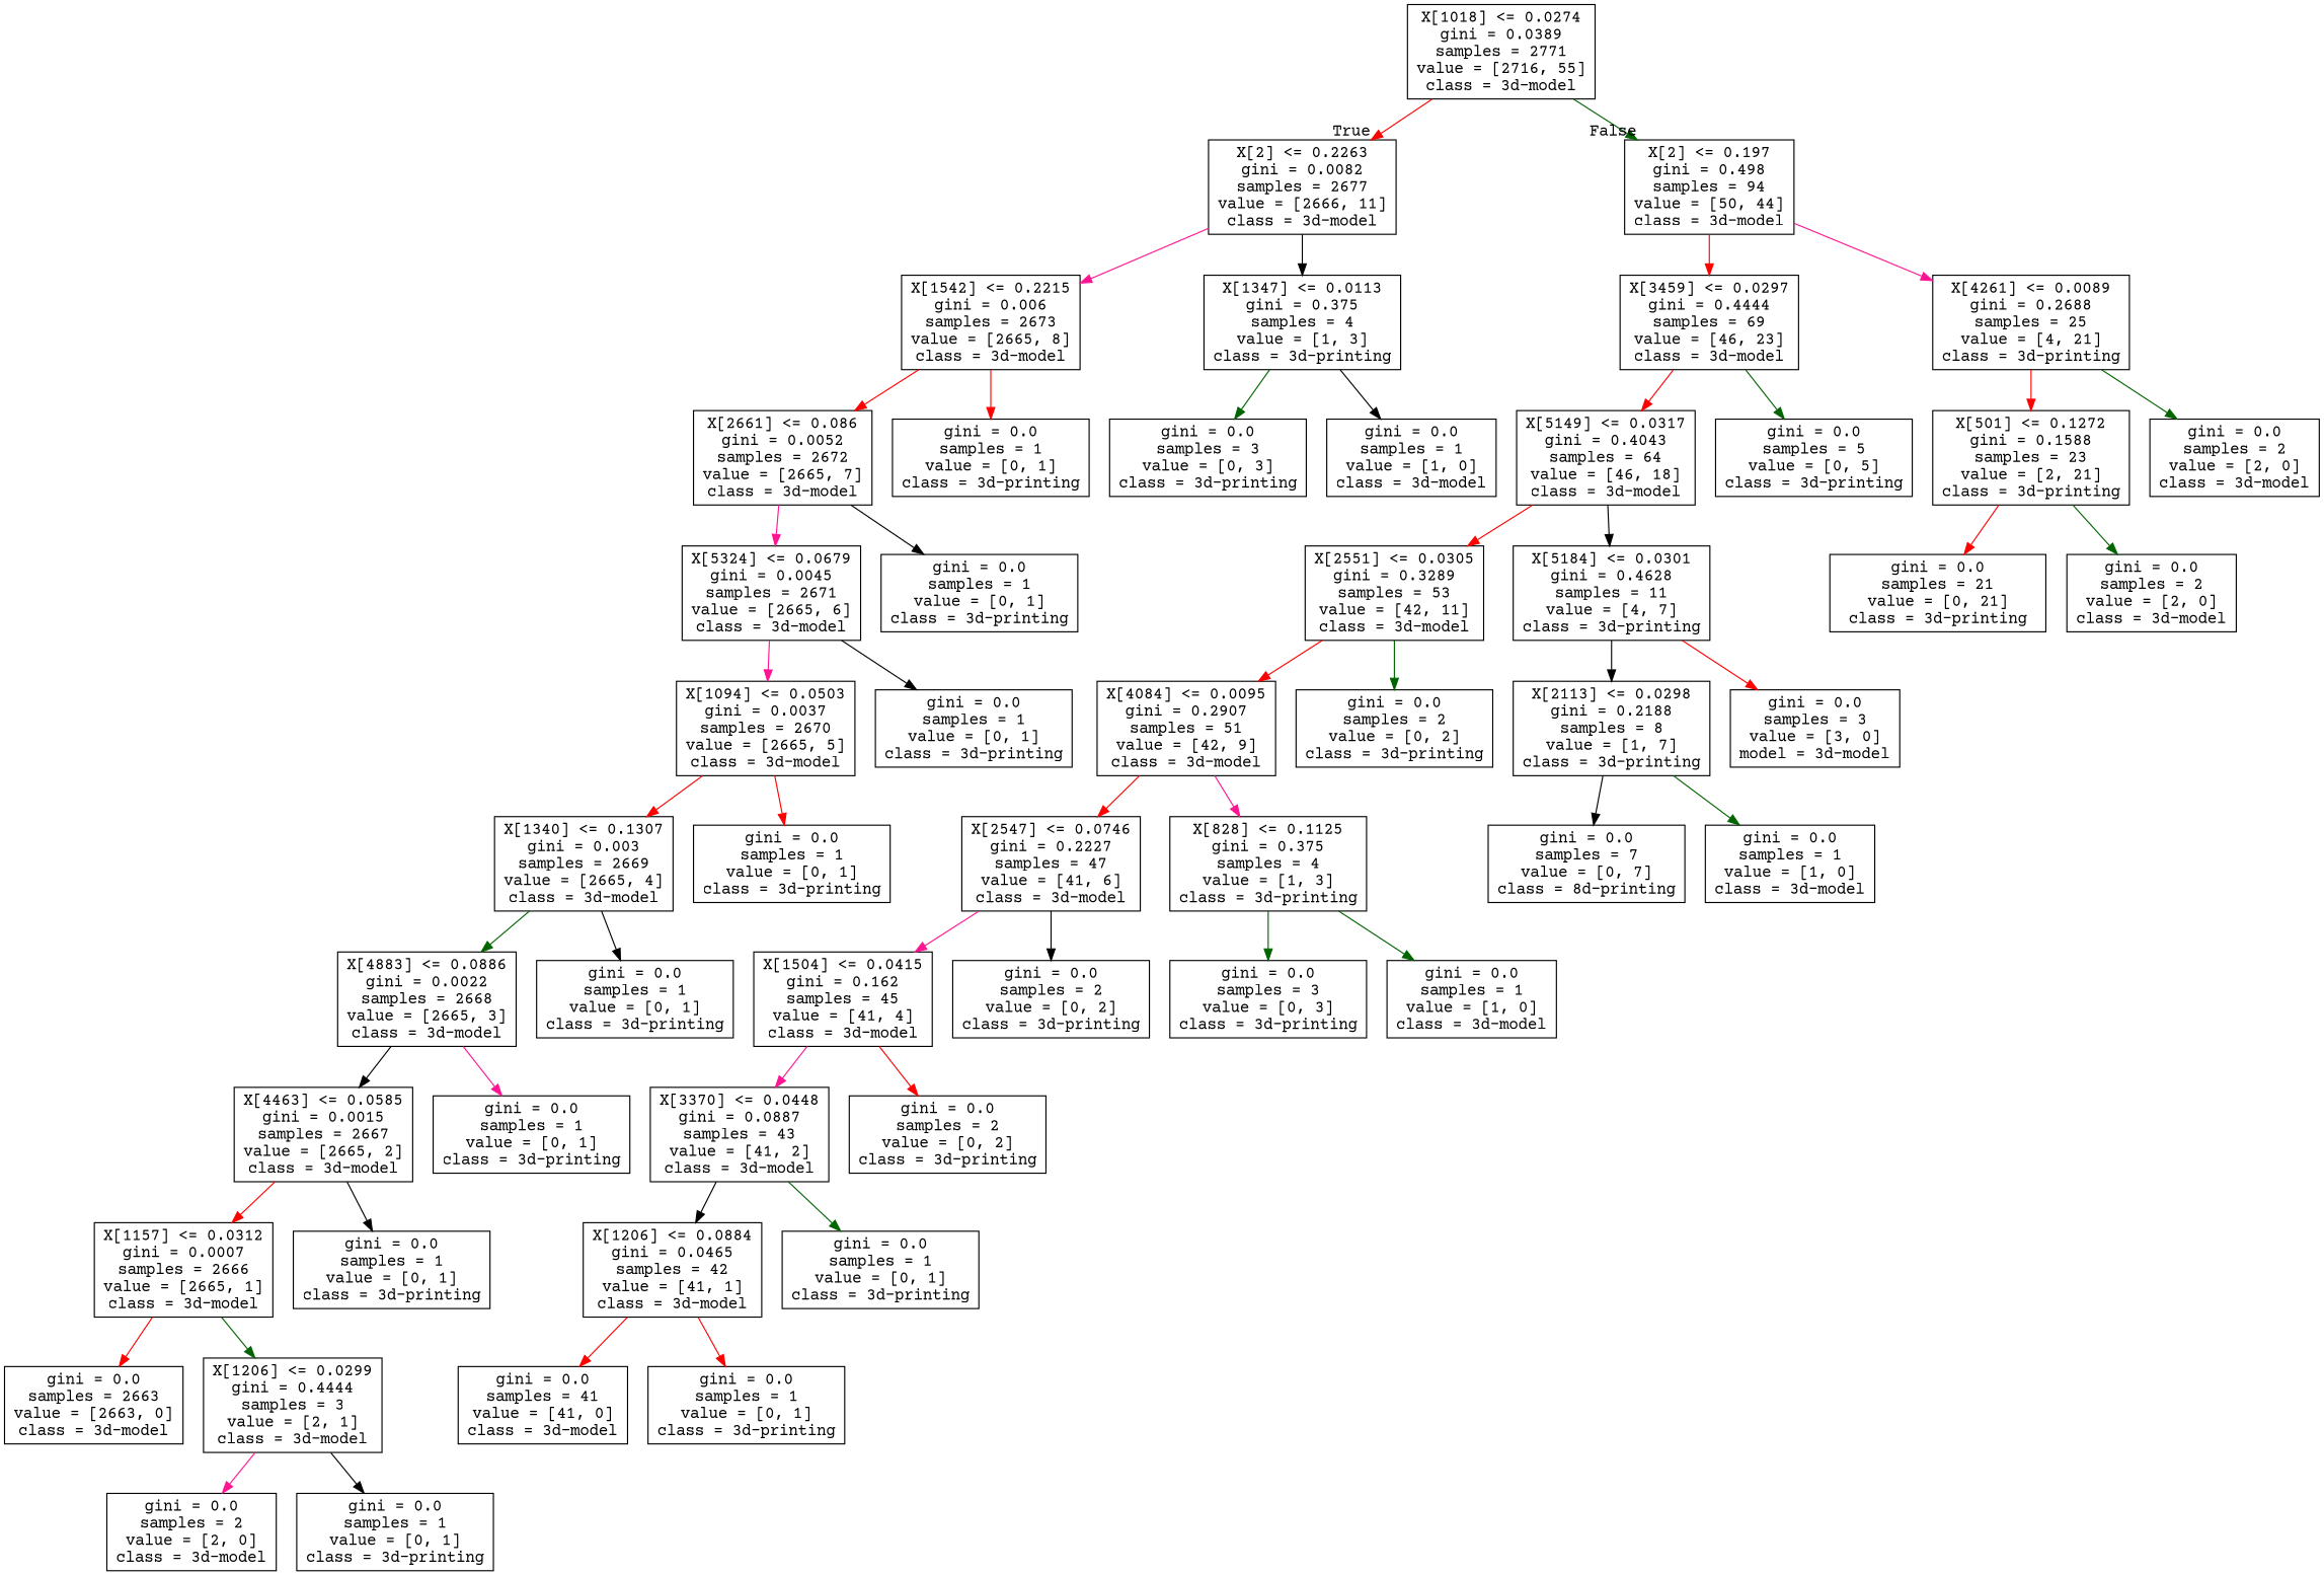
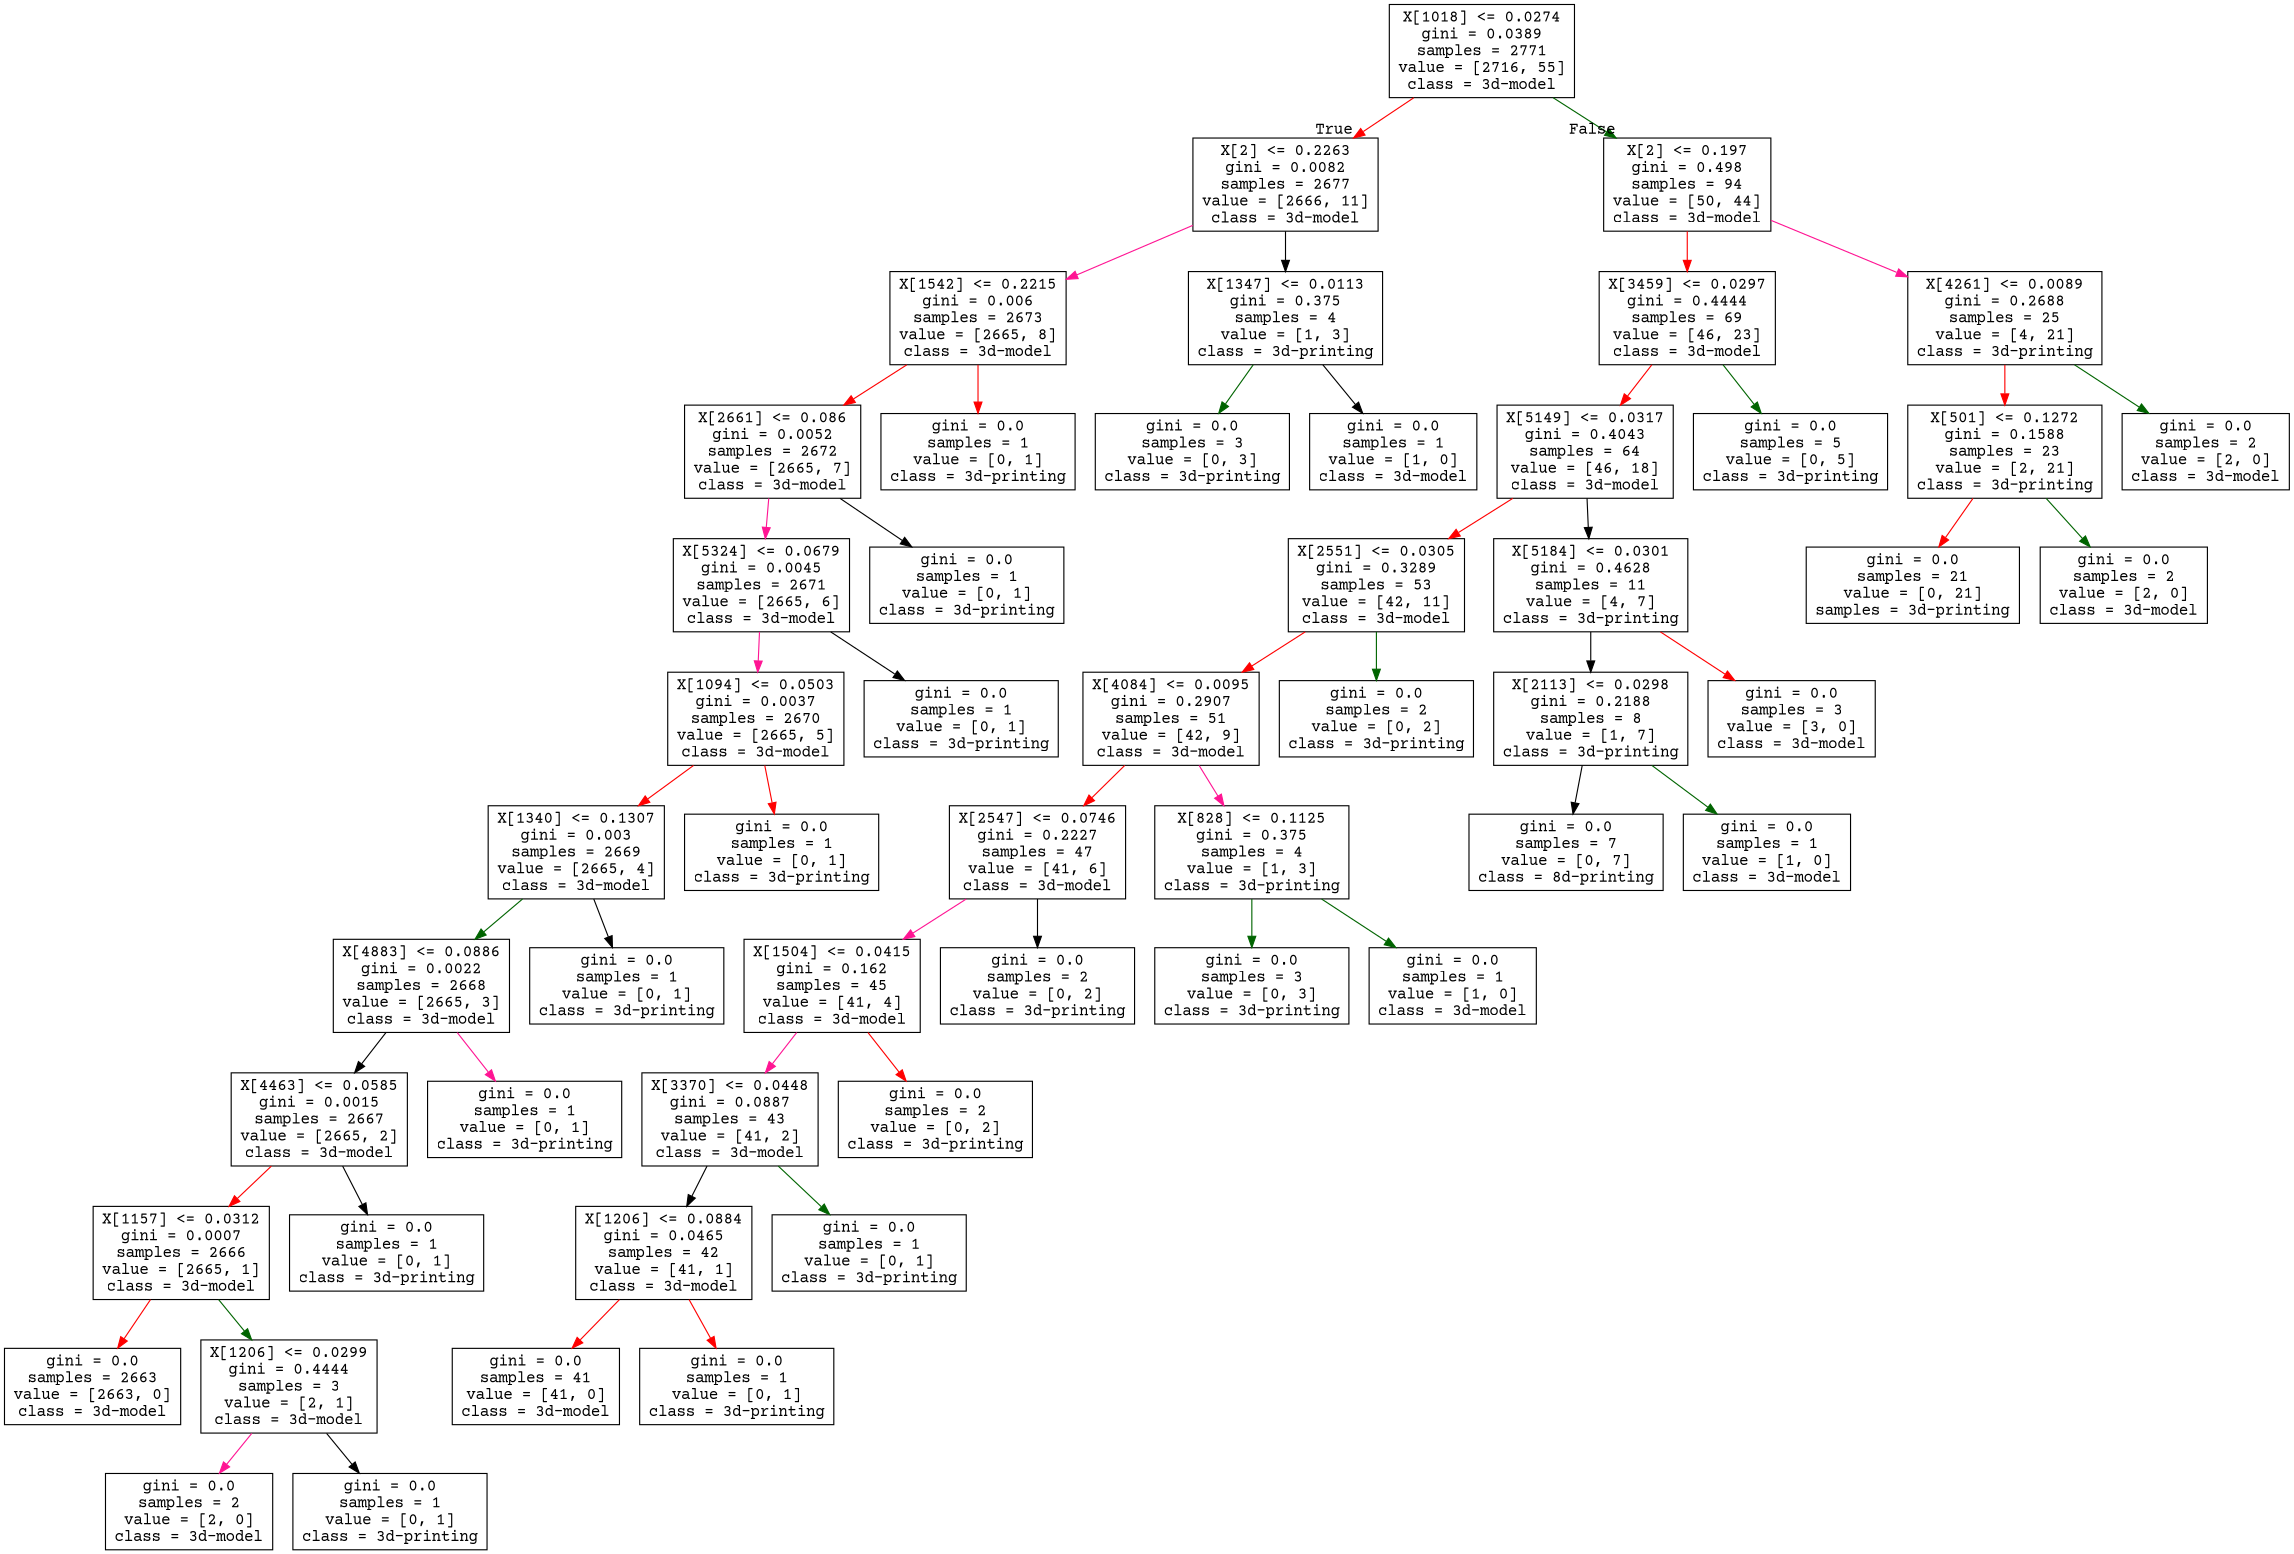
  digraph {
    fontname="Courier Prime"
    node [fontname="Courier Prime" shape=box]
    edge [color=red fontname="Courier Prime"]
    n1 [label="X[1018] <= 0.0274\ngini = 0.0389\nsamples = 2771\nvalue = [2716, 55]\nclass = 3d-model"]
    n2 [label="X[2] <= 0.2263\ngini = 0.0082\nsamples = 2677\nvalue = [2666, 11]\nclass = 3d-model"]
    n3 [label="X[2] <= 0.197\ngini = 0.498\nsamples = 94\nvalue = [50, 44]\nclass = 3d-model"]
    n4 [label="X[1542] <= 0.2215\ngini = 0.006\nsamples = 2673\nvalue = [2665, 8]\nclass = 3d-model"]
    n5 [label="X[1347] <= 0.0113\ngini = 0.375\nsamples = 4\nvalue = [1, 3]\nclass = 3d-printing"]
    n6 [label="X[3459] <= 0.0297\ngini = 0.4444\nsamples = 69\nvalue = [46, 23]\nclass = 3d-model"]
    n7 [label="X[4261] <= 0.0089\ngini = 0.2688\nsamples = 25\nvalue = [4, 21]\nclass = 3d-printing"]
    n8 [label="X[2661] <= 0.086\ngini = 0.0052\nsamples = 2672\nvalue = [2665, 7]\nclass = 3d-model"]
    n9 [label="gini = 0.0\nsamples = 1\nvalue = [0, 1]\nclass = 3d-printing"]
    n10 [label="gini = 0.0\nsamples = 3\nvalue = [0, 3]\nclass = 3d-printing"]
    n11 [label="gini = 0.0\nsamples = 1\nvalue = [1, 0]\nclass = 3d-model"]
    n12 [label="X[5324] <= 0.0679\ngini = 0.0045\nsamples = 2671\nvalue = [2665, 6]\nclass = 3d-model"]
    n13 [label="gini = 0.0\nsamples = 1\nvalue = [0, 1]\nclass = 3d-printing"]
    n14 [label="X[1094] <= 0.0503\ngini = 0.0037\nsamples = 2670\nvalue = [2665, 5]\nclass = 3d-model"]
    n15 [label="gini = 0.0\nsamples = 1\nvalue = [0, 1]\nclass = 3d-printing"]
    n16 [label="X[1340] <= 0.1307\ngini = 0.003\nsamples = 2669\nvalue = [2665, 4]\nclass = 3d-model"]
    n17 [label="gini = 0.0\nsamples = 1\nvalue = [0, 1]\nclass = 3d-printing"]
    n18 [label="X[4883] <= 0.0886\ngini = 0.0022\nsamples = 2668\nvalue = [2665, 3]\nclass = 3d-model"]
    n19 [label="gini = 0.0\nsamples = 1\nvalue = [0, 1]\nclass = 3d-printing"]
    n20 [label="X[4463] <= 0.0585\ngini = 0.0015\nsamples = 2667\nvalue = [2665, 2]\nclass = 3d-model"]
    n21 [label="gini = 0.0\nsamples = 1\nvalue = [0, 1]\nclass = 3d-printing"]
    n22 [label="X[1157] <= 0.0312\ngini = 0.0007\nsamples = 2666\nvalue = [2665, 1]\nclass = 3d-model"]
    n23 [label="gini = 0.0\nsamples = 1\nvalue = [0, 1]\nclass = 3d-printing"]
    n24 [label="gini = 0.0\nsamples = 2663\nvalue = [2663, 0]\nclass = 3d-model"]
    n25 [label="X[1206] <= 0.0299\ngini = 0.4444\nsamples = 3\nvalue = [2, 1]\nclass = 3d-model"]
    n26 [label="gini = 0.0\nsamples = 2\nvalue = [2, 0]\nclass = 3d-model"]
    n27 [label="gini = 0.0\nsamples = 1\nvalue = [0, 1]\nclass = 3d-printing"]
    n28 [label="X[5149] <= 0.0317\ngini = 0.4043\nsamples = 64\nvalue = [46, 18]\nclass = 3d-model"]
    n29 [label="gini = 0.0\nsamples = 5\nvalue = [0, 5]\nclass = 3d-printing"]
    n30 [label="X[501] <= 0.1272\ngini = 0.1588\nsamples = 23\nvalue = [2, 21]\nclass = 3d-printing"]
    n31 [label="gini = 0.0\nsamples = 2\nvalue = [2, 0]\nclass = 3d-model"]
    n32 [label="X[2551] <= 0.0305\ngini = 0.3289\nsamples = 53\nvalue = [42, 11]\nclass = 3d-model"]
    n33 [label="X[5184] <= 0.0301\ngini = 0.4628\nsamples = 11\nvalue = [4, 7]\nclass = 3d-printing"]
    n34 [label="X[4084] <= 0.0095\ngini = 0.2907\nsamples = 51\nvalue = [42, 9]\nclass = 3d-model"]
    n35 [label="gini = 0.0\nsamples = 2\nvalue = [0, 2]\nclass = 3d-printing"]
    n36 [label="X[2113] <= 0.0298\ngini = 0.2188\nsamples = 8\nvalue = [1, 7]\nclass = 3d-printing"]
-   n37 [label="gini = 0.0\nsamples = 3\nvalue = [3, 0]\nmodel = 3d-model"]
+   n37 [label="gini = 0.0\nsamples = 3\nvalue = [3, 0]\nclass = 3d-model"]
    n38 [label="X[2547] <= 0.0746\ngini = 0.2227\nsamples = 47\nvalue = [41, 6]\nclass = 3d-model"]
    n39 [label="X[828] <= 0.1125\ngini = 0.375\nsamples = 4\nvalue = [1, 3]\nclass = 3d-printing"]
    n40 [label="X[1504] <= 0.0415\ngini = 0.162\nsamples = 45\nvalue = [41, 4]\nclass = 3d-model"]
    n41 [label="gini = 0.0\nsamples = 2\nvalue = [0, 2]\nclass = 3d-printing"]
    n42 [label="gini = 0.0\nsamples = 3\nvalue = [0, 3]\nclass = 3d-printing"]
    n43 [label="gini = 0.0\nsamples = 1\nvalue = [1, 0]\nclass = 3d-model"]
    n44 [label="X[3370] <= 0.0448\ngini = 0.0887\nsamples = 43\nvalue = [41, 2]\nclass = 3d-model"]
    n45 [label="gini = 0.0\nsamples = 2\nvalue = [0, 2]\nclass = 3d-printing"]
    n46 [label="X[1206] <= 0.0884\ngini = 0.0465\nsamples = 42\nvalue = [41, 1]\nclass = 3d-model"]
    n47 [label="gini = 0.0\nsamples = 1\nvalue = [0, 1]\nclass = 3d-printing"]
    n48 [label="gini = 0.0\nsamples = 41\nvalue = [41, 0]\nclass = 3d-model"]
    n49 [label="gini = 0.0\nsamples = 1\nvalue = [0, 1]\nclass = 3d-printing"]
    n50 [label="gini = 0.0\nsamples = 7\nvalue = [0, 7]\nclass = 8d-printing"]
    n51 [label="gini = 0.0\nsamples = 1\nvalue = [1, 0]\nclass = 3d-model"]
-   n52 [label="gini = 0.0\nsamples = 21\nvalue = [0, 21]\nclass = 3d-printing"]
+   n52 [label="gini = 0.0\nsamples = 21\nvalue = [0, 21]\nsamples = 3d-printing"]
    n53 [label="gini = 0.0\nsamples = 2\nvalue = [2, 0]\nclass = 3d-model"]
    n1 -> n2 [headlabel=True labelangle=45 labeldistance=2.5]
    n1 -> n3 [color=darkgreen headlabel=False labelangle=-45 labeldistance=2.5]
    n2 -> n4 [color=deeppink]
    n2 -> n5 [color=black]
    n3 -> n6
    n3 -> n7 [color=deeppink]
    n4 -> n8
    n4 -> n9
    n5 -> n10 [color=darkgreen]
    n5 -> n11 [color=black]
    n6 -> n28
    n6 -> n29 [color=darkgreen]
    n7 -> n30
    n7 -> n31 [color=darkgreen]
    n8 -> n12 [color=deeppink]
    n8 -> n13 [color=black]
    n12 -> n14 [color=deeppink]
    n12 -> n15 [color=black]
    n14 -> n16
    n14 -> n17
    n16 -> n18 [color=darkgreen]
    n16 -> n19 [color=black]
    n18 -> n20 [color=black]
    n18 -> n21 [color=deeppink]
    n20 -> n22
    n20 -> n23 [color=black]
    n22 -> n24
    n22 -> n25 [color=darkgreen]
    n25 -> n26 [color=deeppink]
    n25 -> n27 [color=black]
    n28 -> n32
    n28 -> n33 [color=black]
    n30 -> n52
    n30 -> n53 [color=darkgreen]
    n32 -> n34
    n32 -> n35 [color=darkgreen]
    n33 -> n36 [color=black]
    n33 -> n37
    n34 -> n38
    n34 -> n39 [color=deeppink]
    n36 -> n50 [color=black]
    n36 -> n51 [color=darkgreen]
    n38 -> n40 [color=deeppink]
    n38 -> n41 [color=black]
    n39 -> n42 [color=darkgreen]
    n39 -> n43 [color=darkgreen]
    n40 -> n44 [color=deeppink]
    n40 -> n45
    n44 -> n46 [color=black]
    n44 -> n47 [color=darkgreen]
    n46 -> n48
    n46 -> n49
  }
